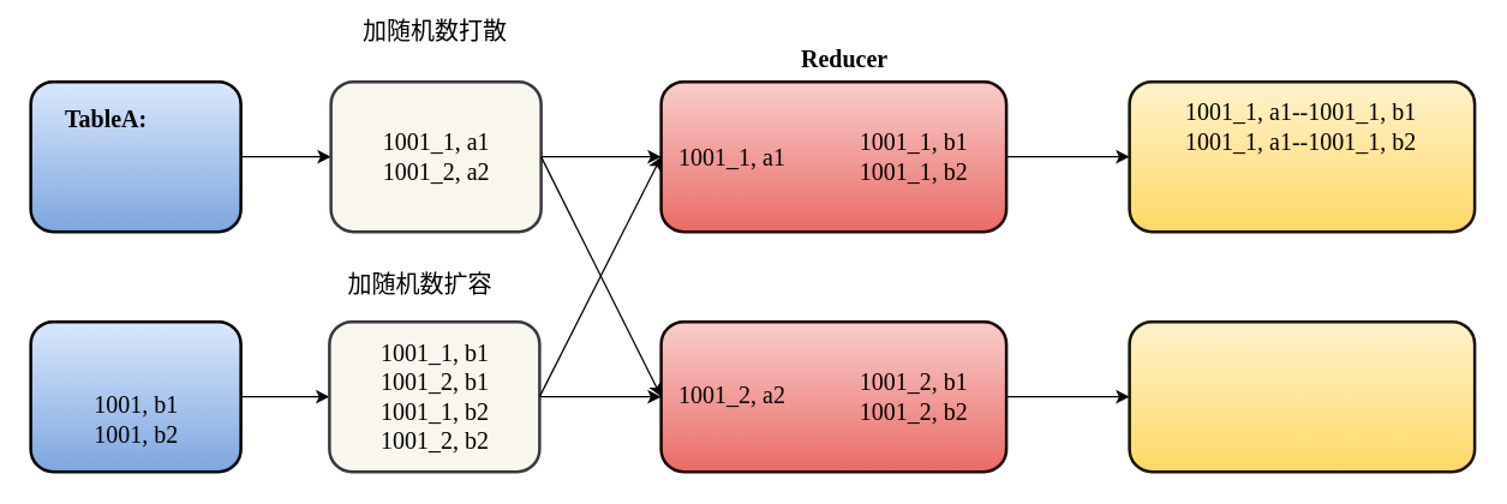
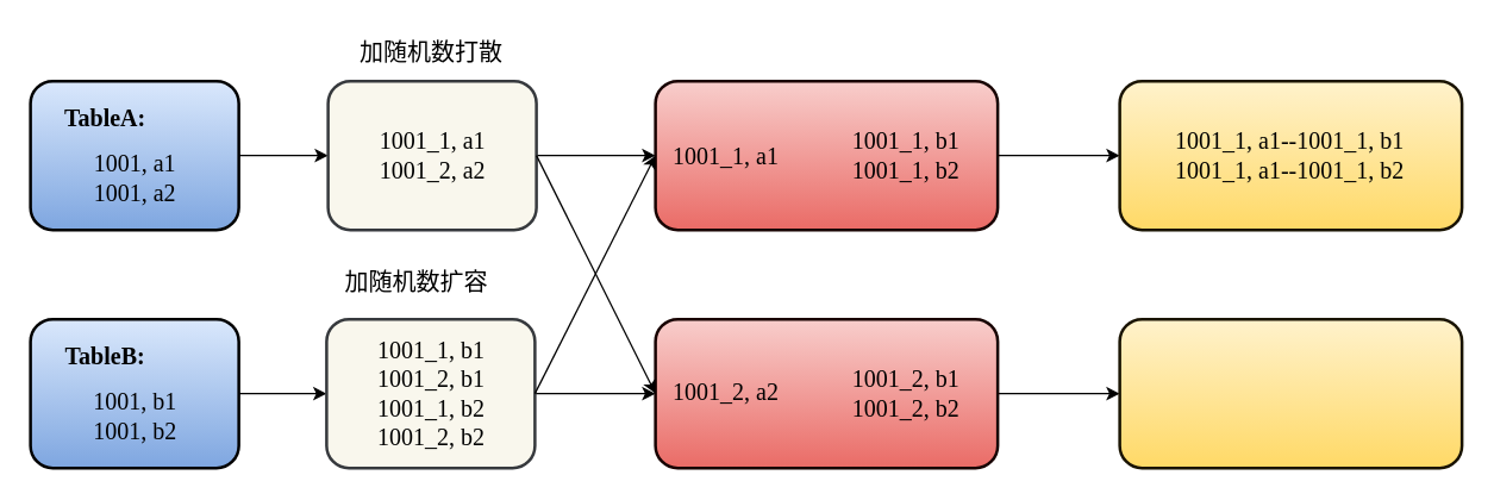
  <mxCell id="0" />
  <mxCell id="1" parent="0" />
  <mxCell id="2" style="edgeStyle=orthogonalEdgeStyle;rounded=0;orthogonalLoop=1;jettySize=auto;html=1;exitX=1;exitY=0.5;exitDx=0;exitDy=0;" parent="1" source="3" target="20" edge="1"><mxGeometry relative="1" as="geometry" /></mxCell>
  <mxCell id="3" value="" style="rounded=1;whiteSpace=wrap;html=1;fillColor=#dae8fc;gradientColor=#7ea6e0;strokeColor=#000000;strokeWidth=2;" parent="1" vertex="1"><mxGeometry x="20" y="54" width="140" height="100" as="geometry" /></mxCell>
  <mxCell id="4" value="&lt;b&gt;&lt;font style=&quot;font-size: 16px;&quot; face=&quot;Verdana&quot;&gt;TableA:&lt;/font&gt;&lt;/b&gt;" style="text;html=1;align=center;verticalAlign=middle;resizable=0;points=[];autosize=1;strokeColor=none;fillColor=none;" parent="1" vertex="1"><mxGeometry x="25" y="64" width="90" height="30" as="geometry" /></mxCell>
+ <mxCell id="5" value="&lt;font style=&quot;font-size: 16px;&quot; face=&quot;Verdana&quot;&gt;1001, a1&lt;br&gt;1001, a2&lt;/font&gt;" style="text;html=1;align=center;verticalAlign=middle;resizable=0;points=[];autosize=1;strokeColor=none;fillColor=none;" parent="1" vertex="1"><mxGeometry x="40" y="94" width="100" height="50" as="geometry" /></mxCell>
  <mxCell id="6" style="edgeStyle=orthogonalEdgeStyle;rounded=0;orthogonalLoop=1;jettySize=auto;html=1;exitX=1;exitY=0.5;exitDx=0;exitDy=0;entryX=0;entryY=0.5;entryDx=0;entryDy=0;" parent="1" source="7" target="24" edge="1"><mxGeometry relative="1" as="geometry" /></mxCell>
  <mxCell id="7" value="" style="rounded=1;whiteSpace=wrap;html=1;fillColor=#dae8fc;gradientColor=#7ea6e0;strokeColor=#000000;strokeWidth=2;" parent="1" vertex="1"><mxGeometry x="20" y="214" width="140" height="100" as="geometry" /></mxCell>
+ <mxCell id="8" value="&lt;b&gt;&lt;font style=&quot;font-size: 16px;&quot; face=&quot;Verdana&quot;&gt;TableB:&lt;/font&gt;&lt;/b&gt;" style="text;html=1;align=center;verticalAlign=middle;resizable=0;points=[];autosize=1;strokeColor=none;fillColor=none;" parent="1" vertex="1"><mxGeometry x="25" y="224" width="90" height="30" as="geometry" /></mxCell>
  <mxCell id="9" value="&lt;font style=&quot;font-size: 16px;&quot; face=&quot;Verdana&quot;&gt;1001, b1&lt;br&gt;1001, b2&lt;/font&gt;" style="text;html=1;align=center;verticalAlign=middle;resizable=0;points=[];autosize=1;strokeColor=none;fillColor=none;" parent="1" vertex="1"><mxGeometry x="40" y="254" width="100" height="50" as="geometry" /></mxCell>
  <mxCell id="10" style="edgeStyle=orthogonalEdgeStyle;rounded=0;orthogonalLoop=1;jettySize=auto;html=1;exitX=1;exitY=0.5;exitDx=0;exitDy=0;entryX=0;entryY=0.5;entryDx=0;entryDy=0;" parent="1" source="11" target="14" edge="1"><mxGeometry relative="1" as="geometry" /></mxCell>
  <mxCell id="11" value="" style="rounded=1;whiteSpace=wrap;html=1;fillColor=#f8cecc;gradientColor=#ea6b66;strokeColor=#180201;strokeWidth=2;" parent="1" vertex="1"><mxGeometry x="440" y="54" width="230" height="100" as="geometry" /></mxCell>
- <mxCell id="12" value="&lt;b&gt;&lt;font style=&quot;font-size: 16px;&quot; face=&quot;Verdana&quot;&gt;Reducer&lt;/font&gt;&lt;/b&gt;" style="text;html=1;align=center;verticalAlign=middle;resizable=0;points=[];autosize=1;strokeColor=none;fillColor=none;" parent="1" vertex="1"><mxGeometry x="512" y="24" width="100" height="30" as="geometry" /></mxCell>
  <mxCell id="13" value="&lt;font style=&quot;font-size: 16px;&quot; face=&quot;Verdana&quot;&gt;1001_1, b1&lt;br&gt;1001_1, b2&lt;/font&gt;" style="text;html=1;align=center;verticalAlign=middle;resizable=0;points=[];autosize=1;strokeColor=none;fillColor=none;" parent="1" vertex="1"><mxGeometry x="548" y="79" width="120" height="50" as="geometry" /></mxCell>
  <mxCell id="14" value="" style="rounded=1;whiteSpace=wrap;html=1;fillColor=#fff2cc;gradientColor=#ffd966;strokeColor=#191301;strokeWidth=2;" parent="1" vertex="1"><mxGeometry x="752" y="54" width="230" height="100" as="geometry" /></mxCell>
- <mxCell id="15" value="&lt;font style=&quot;font-size: 16px;&quot; face=&quot;Verdana&quot;&gt;&lt;font style=&quot;font-size: 16px;&quot;&gt;1001_1, a1--1001_1, b1&lt;br&gt;1001_1, a1--1001_1, b2&lt;/font&gt;&lt;/font&gt;&lt;font style=&quot;font-size: 16px;&quot; face=&quot;Verdana&quot;&gt;&lt;br&gt;&lt;/font&gt;" style="text;html=1;align=center;verticalAlign=middle;resizable=0;points=[];autosize=1;strokeColor=none;fillColor=none;" parent="1" vertex="1"><mxGeometry x="756" y="59" width="220" height="50" as="geometry" /></mxCell>
+ <mxCell id="15" value="&lt;font style=&quot;font-size: 16px;&quot; face=&quot;Verdana&quot;&gt;&lt;font style=&quot;font-size: 16px;&quot;&gt;1001_1, a1--1001_1, b1&lt;br&gt;1001_1, a1--1001_1, b2&lt;/font&gt;&lt;/font&gt;&lt;font style=&quot;font-size: 16px;&quot; face=&quot;Verdana&quot;&gt;&lt;br&gt;&lt;/font&gt;" style="text;html=1;align=center;verticalAlign=middle;resizable=0;points=[];autosize=1;strokeColor=none;fillColor=none;" parent="1" vertex="1"><mxGeometry x="756" y="79" width="220" height="50" as="geometry" /></mxCell>
  <mxCell id="16" style="edgeStyle=orthogonalEdgeStyle;rounded=0;orthogonalLoop=1;jettySize=auto;html=1;exitX=1;exitY=0.5;exitDx=0;exitDy=0;entryX=0;entryY=0.5;entryDx=0;entryDy=0;" parent="1" source="17" target="18" edge="1"><mxGeometry relative="1" as="geometry" /></mxCell>
  <mxCell id="17" value="" style="rounded=1;whiteSpace=wrap;html=1;fillColor=#f8cecc;gradientColor=#ea6b66;strokeColor=#180201;strokeWidth=2;" parent="1" vertex="1"><mxGeometry x="440" y="214" width="230" height="100" as="geometry" /></mxCell>
  <mxCell id="18" value="" style="rounded=1;whiteSpace=wrap;html=1;fillColor=#fff2cc;gradientColor=#ffd966;strokeColor=#191301;strokeWidth=2;" parent="1" vertex="1"><mxGeometry x="752" y="214" width="230" height="100" as="geometry" /></mxCell>
  <mxCell id="19" style="edgeStyle=orthogonalEdgeStyle;rounded=0;orthogonalLoop=1;jettySize=auto;html=1;exitX=1;exitY=0.5;exitDx=0;exitDy=0;entryX=0;entryY=0.5;entryDx=0;entryDy=0;" parent="1" source="20" target="11" edge="1"><mxGeometry relative="1" as="geometry" /></mxCell>
  <mxCell id="20" value="" style="rounded=1;whiteSpace=wrap;html=1;fillColor=#f9f7ed;strokeColor=#36393d;strokeWidth=2;" parent="1" vertex="1"><mxGeometry x="220" y="54" width="140" height="100" as="geometry" /></mxCell>
  <mxCell id="21" value="&lt;font style=&quot;font-size: 16px;&quot; face=&quot;Verdana&quot;&gt;1001_1, a1&lt;br&gt;1001_2, a2&lt;/font&gt;" style="text;html=1;align=center;verticalAlign=middle;resizable=0;points=[];autosize=1;strokeColor=none;fillColor=none;" parent="1" vertex="1"><mxGeometry y="79" width="120" height="50" as="geometry" x="230" /></mxCell>
- <mxCell id="22" value="&lt;font style=&quot;font-size: 16px;&quot;&gt;加随机数打散&lt;/font&gt;" style="text;html=1;align=center;verticalAlign=middle;resizable=0;points=[];autosize=1;strokeColor=none;fillColor=none;" parent="1" vertex="1"><mxGeometry x="229" y="5" width="120" height="30" as="geometry" /></mxCell>
+ <mxCell id="22" value="&lt;font style=&quot;font-size: 16px;&quot;&gt;加随机数打散&lt;/font&gt;" style="text;html=1;align=center;verticalAlign=middle;resizable=0;points=[];autosize=1;strokeColor=none;fillColor=none;" parent="1" vertex="1"><mxGeometry x="229" y="20" width="120" height="30" as="geometry" /></mxCell>
  <mxCell id="23" style="edgeStyle=orthogonalEdgeStyle;rounded=0;orthogonalLoop=1;jettySize=auto;html=1;exitX=1;exitY=0.5;exitDx=0;exitDy=0;entryX=0;entryY=0.5;entryDx=0;entryDy=0;" parent="1" source="24" target="17" edge="1"><mxGeometry relative="1" as="geometry" /></mxCell>
  <mxCell id="24" value="" style="rounded=1;whiteSpace=wrap;html=1;fillColor=#f9f7ed;strokeColor=#36393d;strokeWidth=2;" parent="1" vertex="1"><mxGeometry x="219" y="214" width="140" height="100" as="geometry" /></mxCell>
  <mxCell id="25" value="&lt;font face=&quot;Verdana&quot; style=&quot;font-size: 16px;&quot;&gt;&lt;font style=&quot;font-size: 16px;&quot;&gt;1001_1, b1&lt;br&gt;1001_2, b1&lt;br&gt;&lt;/font&gt;1001_1, b2&lt;br style=&quot;border-color: var(--border-color);&quot;&gt;1001_2, b2&lt;/font&gt;&lt;font style=&quot;font-size: 16px;&quot; face=&quot;Verdana&quot;&gt;&lt;br&gt;&lt;/font&gt;" style="text;html=1;align=center;verticalAlign=middle;resizable=0;points=[];autosize=1;strokeColor=none;fillColor=none;" parent="1" vertex="1"><mxGeometry x="229" y="219" width="120" height="90" as="geometry" /></mxCell>
  <mxCell id="26" value="&lt;font style=&quot;font-size: 16px;&quot;&gt;加随机数扩容&lt;/font&gt;" style="text;html=1;align=center;verticalAlign=middle;resizable=0;points=[];autosize=1;strokeColor=none;fillColor=none;" parent="1" vertex="1"><mxGeometry x="219" y="174" width="120" height="30" as="geometry" /></mxCell>
  <mxCell id="27" value="&lt;span style=&quot;color: rgb(0, 0, 0); font-family: Verdana; font-size: 16px; font-style: normal; font-variant-ligatures: normal; font-variant-caps: normal; font-weight: 400; letter-spacing: normal; orphans: 2; text-align: center; text-indent: 0px; text-transform: none; widows: 2; word-spacing: 0px; -webkit-text-stroke-width: 0px; text-decoration-thickness: initial; text-decoration-style: initial; text-decoration-color: initial; float: none; display: inline !important;&quot;&gt;1001_1, a1&lt;/span&gt;" style="text;whiteSpace=wrap;html=1;" parent="1" vertex="1"><mxGeometry x="450" y="88" width="130" height="40" as="geometry" /></mxCell>
  <mxCell id="28" value="&lt;span style=&quot;color: rgb(0, 0, 0); font-family: Verdana; font-size: 16px; font-style: normal; font-variant-ligatures: normal; font-variant-caps: normal; font-weight: 400; letter-spacing: normal; orphans: 2; text-align: center; text-indent: 0px; text-transform: none; widows: 2; word-spacing: 0px; -webkit-text-stroke-width: 0px; text-decoration-thickness: initial; text-decoration-style: initial; text-decoration-color: initial; float: none; display: inline !important;&quot;&gt;1001_2, a2&lt;/span&gt;" style="text;whiteSpace=wrap;html=1;" parent="1" vertex="1"><mxGeometry x="450" y="247" width="130" height="40" as="geometry" /></mxCell>
  <mxCell id="29" value="&lt;font style=&quot;font-size: 16px;&quot; face=&quot;Verdana&quot;&gt;1001_2, b1&lt;br&gt;1001_2, b2&lt;/font&gt;" style="text;html=1;align=center;verticalAlign=middle;resizable=0;points=[];autosize=1;strokeColor=none;fillColor=none;" parent="1" vertex="1"><mxGeometry x="548" y="239" width="120" height="50" as="geometry" /></mxCell>
  <mxCell id="30" value="" style="endArrow=classic;html=1;rounded=0;exitX=1;exitY=0.5;exitDx=0;exitDy=0;" parent="1" source="20" edge="1"><mxGeometry width="50" height="50" relative="1" as="geometry"><mxPoint x="370" y="164" as="sourcePoint" /><mxPoint x="440" y="264" as="targetPoint" /></mxGeometry></mxCell>
  <mxCell id="31" value="" style="endArrow=classic;html=1;rounded=0;exitX=1;exitY=0.5;exitDx=0;exitDy=0;" parent="1" source="24" edge="1"><mxGeometry width="50" height="50" relative="1" as="geometry"><mxPoint x="370" y="164" as="sourcePoint" /><mxPoint x="440" y="104" as="targetPoint" /></mxGeometry></mxCell>
